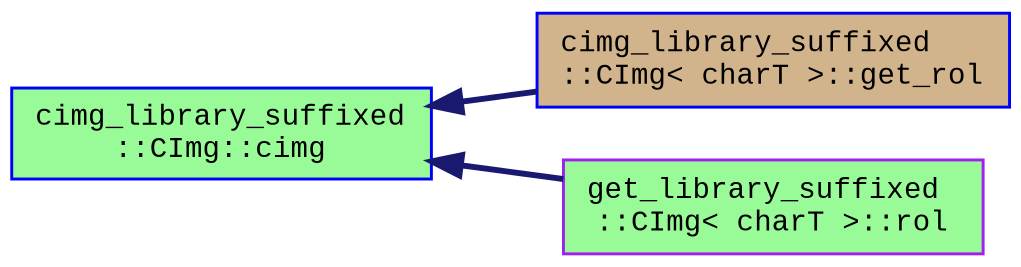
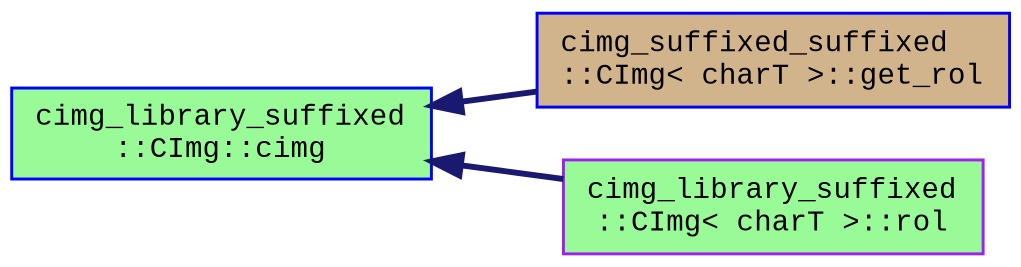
  digraph {
    fontname="Liberation Mono"
    rankdir=LR
    node [color=blue fillcolor=palegreen fontname="Liberation Mono" fontsize=10 shape=record style=filled]
    edge [color=midnightblue dir=back fontname="Liberation Mono" fontsize=10 labelfontname=Helvetica labelfontsize=10 style=bold]
    n1 [fontcolor=black height=0.2 label="cimg_library_suffixed\l::CImg::cimg" width=0.4]
-   n2 [fillcolor=tan height=0.2 label="cimg_library_suffixed\l::CImg\< charT \>::get_rol" width=0.4]
-   n3 [color=purple height=0.2 label="get_library_suffixed\l::CImg\< charT \>::rol" width=0.4]
+   n2 [fillcolor=tan height=0.2 label="cimg_suffixed_suffixed\l::CImg\< charT \>::get_rol" width=0.4]
+   n3 [color=purple height=0.2 label="cimg_library_suffixed\l::CImg\< charT \>::rol" width=0.4]
    n1 -> n2
    n1 -> n3
  }
